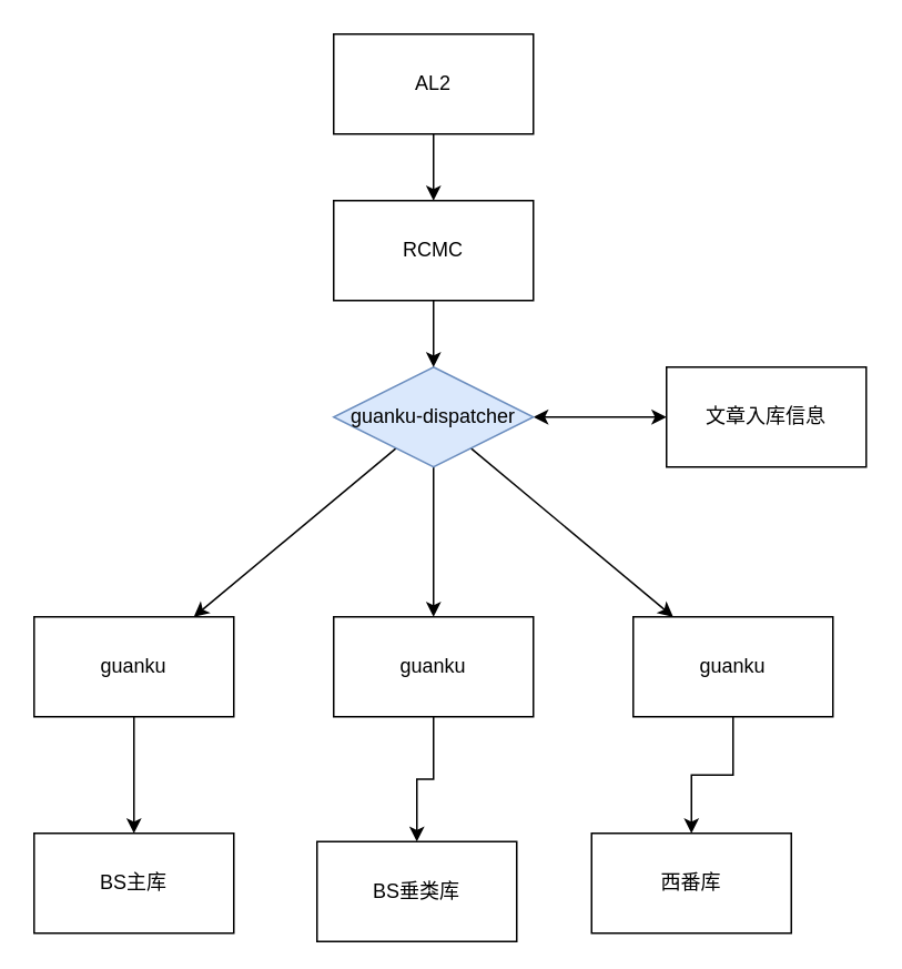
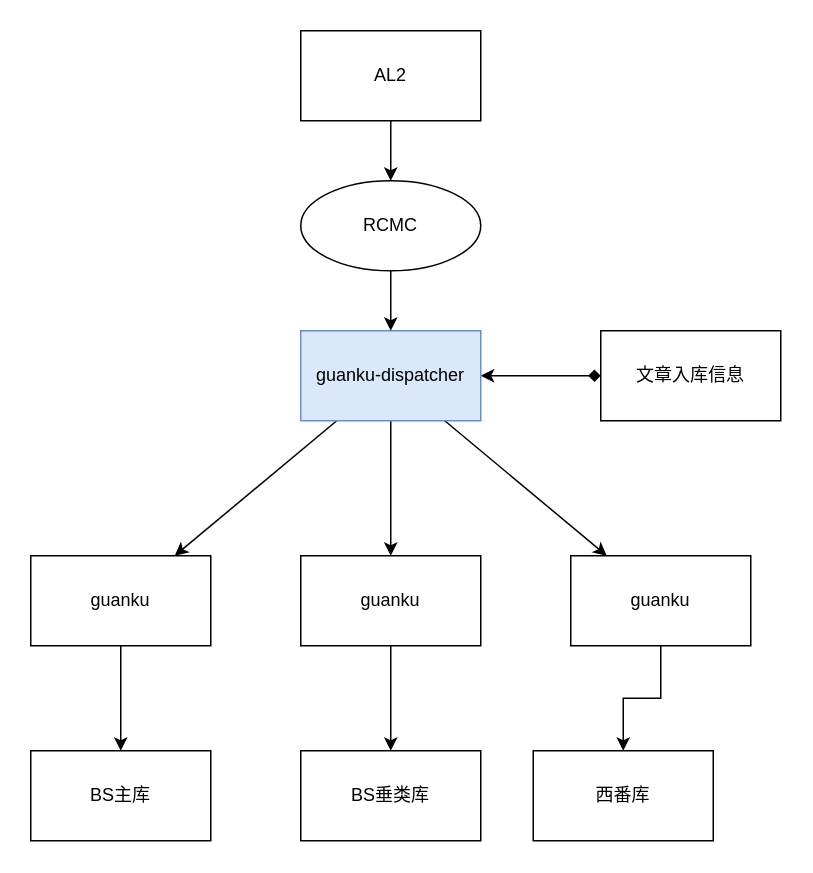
  <mxCell id="0" />
  <mxCell id="1" parent="0" />
  <mxCell id="2" value="" style="rounded=0;orthogonalLoop=1;jettySize=auto;html=1;" parent="1" source="6" target="18" edge="1"><mxGeometry relative="1" as="geometry" /></mxCell>
  <mxCell id="3" value="" style="edgeStyle=orthogonalEdgeStyle;rounded=0;orthogonalLoop=1;jettySize=auto;html=1;" parent="1" source="6" target="15" edge="1"><mxGeometry relative="1" as="geometry" /></mxCell>
  <mxCell id="4" value="" style="rounded=0;orthogonalLoop=1;jettySize=auto;html=1;" parent="1" source="6" target="12" edge="1"><mxGeometry relative="1" as="geometry" /></mxCell>
- <mxCell id="5" value="" style="edgeStyle=none;rounded=0;orthogonalLoop=1;jettySize=auto;html=1;startArrow=classic;startFill=1;" edge="1" parent="1" source="6" target="20"><mxGeometry relative="1" as="geometry" /></mxCell>
- <mxCell id="6" value="guanku-dispatcher" style="rhombus;whiteSpace=wrap;html=1;fillColor=#dae8fc;strokeColor=#6c8ebf;" parent="1" vertex="1"><mxGeometry x="200" y="220" width="120" height="60" as="geometry" /></mxCell>
+ <mxCell id="5" value="" style="edgeStyle=none;rounded=0;orthogonalLoop=1;jettySize=auto;html=1;startArrow=classic;startFill=1;endArrow=diamond;" edge="1" parent="1" source="6" target="20"><mxGeometry relative="1" as="geometry" /></mxCell>
+ <mxCell id="6" value="guanku-dispatcher" style="rounded=0;whiteSpace=wrap;html=1;fillColor=#dae8fc;strokeColor=#6c8ebf;" parent="1" vertex="1"><mxGeometry x="200" y="220" width="120" height="60" as="geometry" /></mxCell>
  <mxCell id="7" value="" style="edgeStyle=orthogonalEdgeStyle;rounded=0;orthogonalLoop=1;jettySize=auto;html=1;" parent="1" source="8" target="6" edge="1"><mxGeometry relative="1" as="geometry" /></mxCell>
- <mxCell id="8" value="RCMC" style="rounded=0;whiteSpace=wrap;html=1;" parent="1" vertex="1"><mxGeometry x="200" y="120" width="120" height="60" as="geometry" /></mxCell>
+ <mxCell id="8" value="RCMC" style="ellipse;whiteSpace=wrap;html=1;" parent="1" vertex="1"><mxGeometry x="200" y="120" width="120" height="60" as="geometry" /></mxCell>
  <mxCell id="9" value="" style="edgeStyle=orthogonalEdgeStyle;rounded=0;orthogonalLoop=1;jettySize=auto;html=1;" parent="1" source="10" target="8" edge="1"><mxGeometry relative="1" as="geometry" /></mxCell>
  <mxCell id="10" value="AL2" style="rounded=0;whiteSpace=wrap;html=1;" parent="1" vertex="1"><mxGeometry x="200" y="20" width="120" height="60" as="geometry" /></mxCell>
  <mxCell id="11" value="" style="edgeStyle=orthogonalEdgeStyle;rounded=0;orthogonalLoop=1;jettySize=auto;html=1;" parent="1" source="12" target="13" edge="1"><mxGeometry relative="1" as="geometry" /></mxCell>
  <mxCell id="12" value="guanku" style="rounded=0;whiteSpace=wrap;html=1;" parent="1" vertex="1"><mxGeometry x="380" y="370" width="120" height="60" as="geometry" /></mxCell>
  <mxCell id="13" value="西番库" style="rounded=0;whiteSpace=wrap;html=1;" parent="1" vertex="1"><mxGeometry x="355" y="500" width="120" height="60" as="geometry" /></mxCell>
  <mxCell id="14" value="" style="edgeStyle=orthogonalEdgeStyle;rounded=0;orthogonalLoop=1;jettySize=auto;html=1;" parent="1" source="15" target="16" edge="1"><mxGeometry relative="1" as="geometry" /></mxCell>
  <mxCell id="15" value="guanku" style="rounded=0;whiteSpace=wrap;html=1;" parent="1" vertex="1"><mxGeometry x="200" y="370" width="120" height="60" as="geometry" /></mxCell>
- <mxCell id="16" value="BS垂类库" style="rounded=0;whiteSpace=wrap;html=1;" parent="1" vertex="1"><mxGeometry x="190" y="505" width="120" height="60" as="geometry" /></mxCell>
+ <mxCell id="16" value="BS垂类库" style="rounded=0;whiteSpace=wrap;html=1;" parent="1" vertex="1"><mxGeometry x="200" y="500" width="120" height="60" as="geometry" /></mxCell>
  <mxCell id="17" value="" style="edgeStyle=orthogonalEdgeStyle;rounded=0;orthogonalLoop=1;jettySize=auto;html=1;" parent="1" source="18" target="19" edge="1"><mxGeometry relative="1" as="geometry" /></mxCell>
  <mxCell id="18" value="guanku" style="rounded=0;whiteSpace=wrap;html=1;" parent="1" vertex="1"><mxGeometry x="20" y="370" width="120" height="60" as="geometry" /></mxCell>
  <mxCell id="19" value="BS主库" style="rounded=0;whiteSpace=wrap;html=1;" parent="1" vertex="1"><mxGeometry x="20" y="500" width="120" height="60" as="geometry" /></mxCell>
  <mxCell id="20" value="文章入库信息" style="rounded=0;whiteSpace=wrap;html=1;" vertex="1" parent="1"><mxGeometry x="400" y="220" width="120" height="60" as="geometry" /></mxCell>
